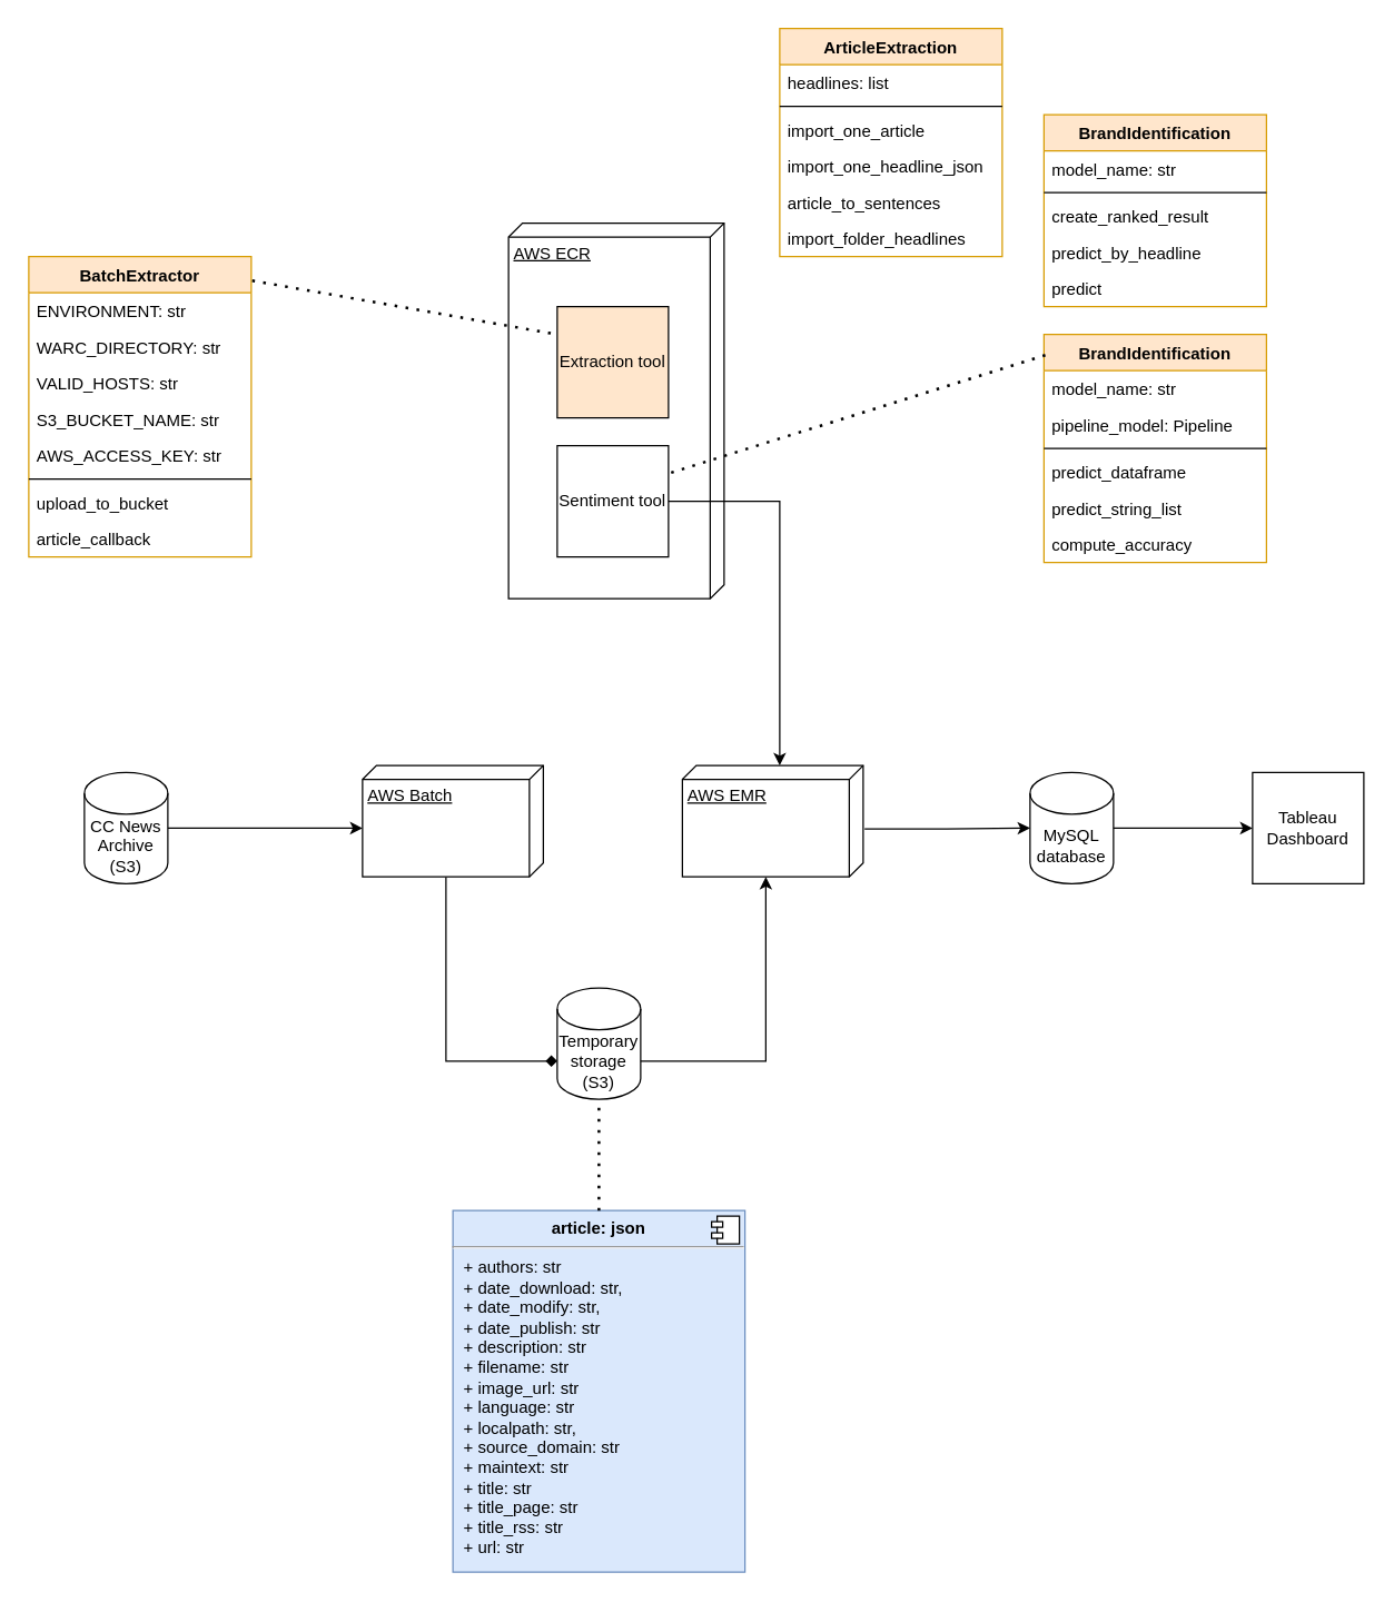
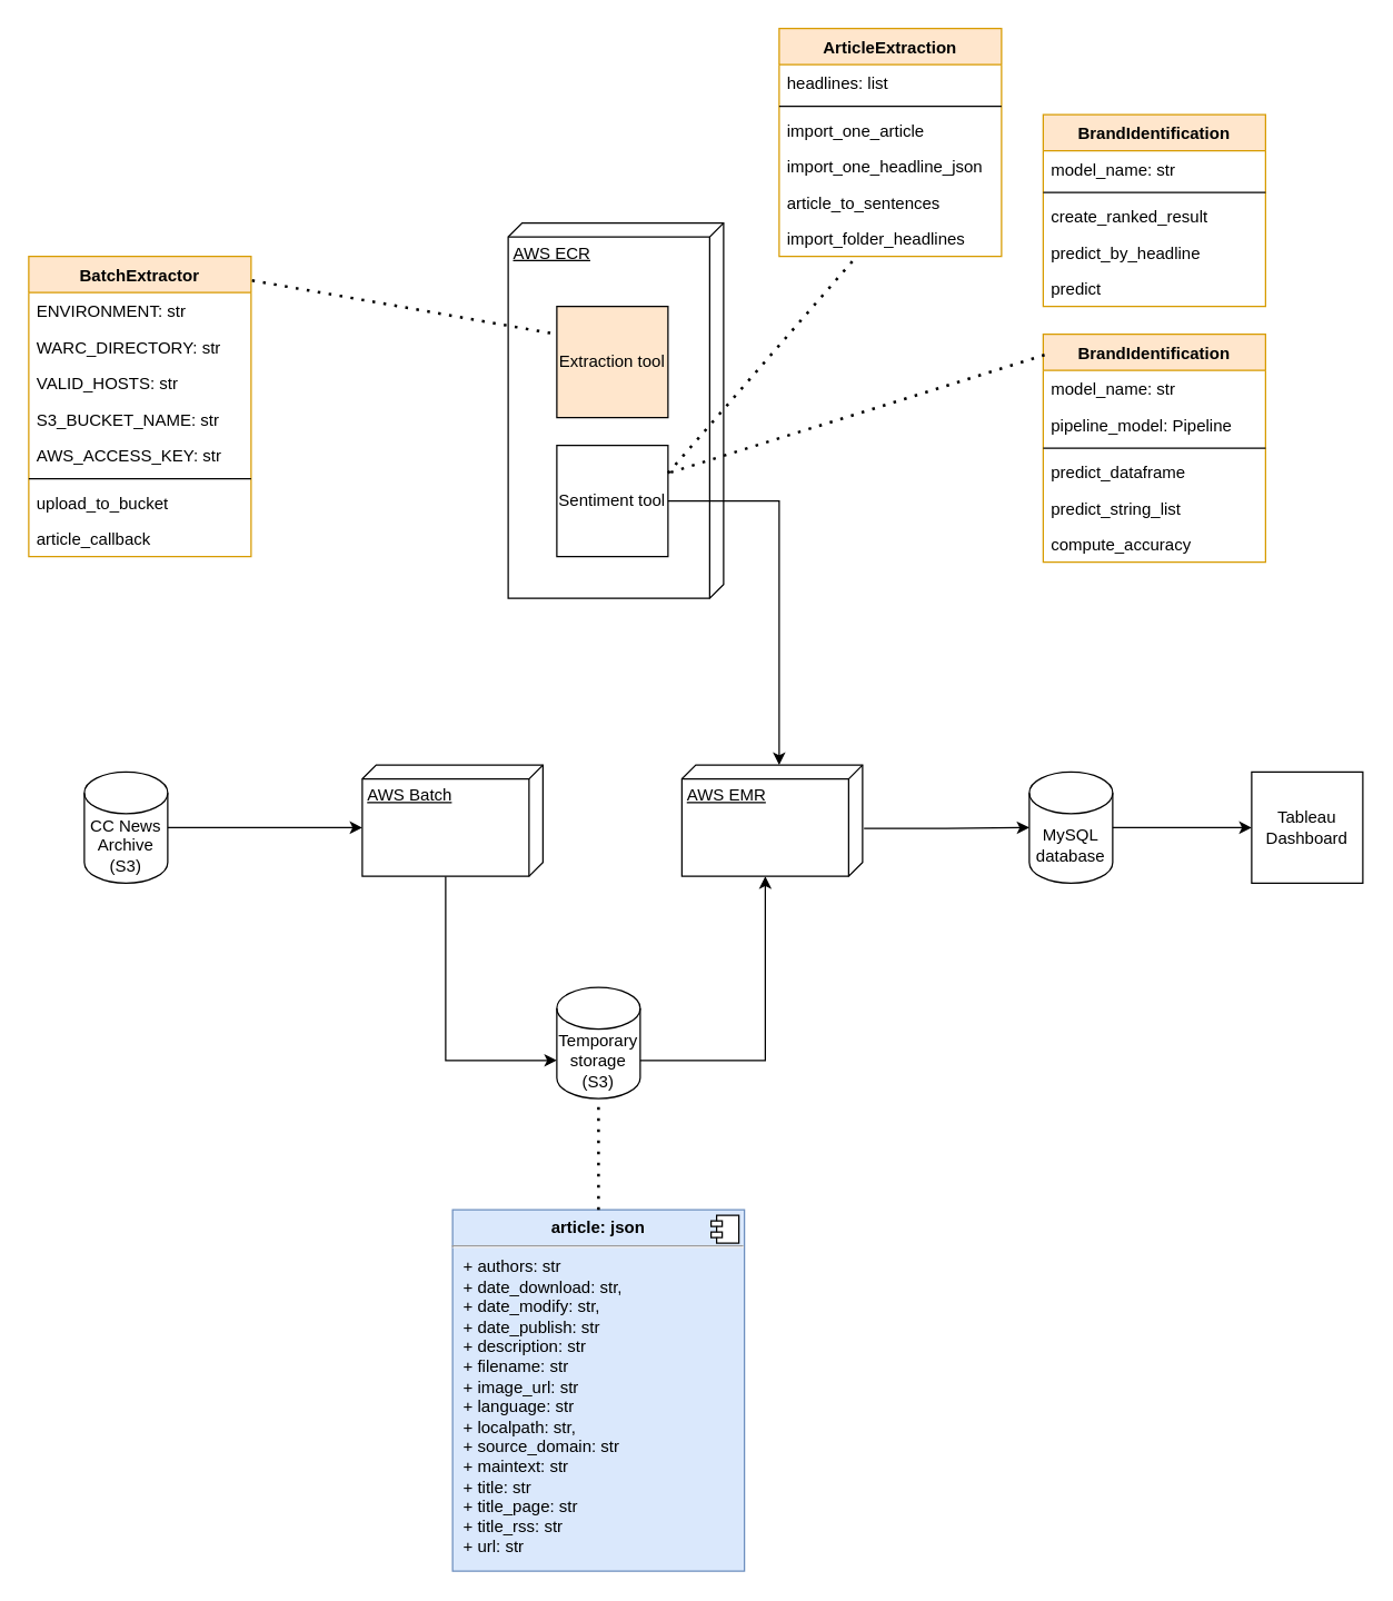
  <mxCell id="0" />
  <mxCell id="1" parent="0" />
  <mxCell id="2" value="AWS ECR" style="verticalAlign=top;align=left;spacingTop=8;spacingLeft=2;spacingRight=12;shape=cube;size=10;direction=south;fontStyle=4;html=1;fontColor=none;strokeColor=default;" vertex="1" parent="1"><mxGeometry x="365" y="160" width="155" height="270" as="geometry" /></mxCell>
  <mxCell id="3" value="Extraction tool" style="whiteSpace=wrap;html=1;aspect=fixed;fontColor=none;strokeColor=default;fillColor=#ffe6cc;" vertex="1" parent="1"><mxGeometry x="400" y="220" width="80" height="80" as="geometry" /></mxCell>
  <mxCell id="4" value="Sentiment tool" style="whiteSpace=wrap;html=1;aspect=fixed;fontColor=none;strokeColor=default;" vertex="1" parent="1"><mxGeometry x="400" y="320" width="80" height="80" as="geometry" /></mxCell>
  <mxCell id="5" value="BatchExtractor" style="swimlane;fontStyle=1;align=center;verticalAlign=top;childLayout=stackLayout;horizontal=1;startSize=26;horizontalStack=0;resizeParent=1;resizeParentMax=0;resizeLast=0;collapsible=1;marginBottom=0;strokeColor=#d79b00;fillColor=#ffe6cc;" vertex="1" parent="1"><mxGeometry x="20" y="184" width="160" height="216" as="geometry" /></mxCell>
  <mxCell id="6" value="ENVIRONMENT: str" style="text;strokeColor=none;fillColor=none;align=left;verticalAlign=top;spacingLeft=4;spacingRight=4;overflow=hidden;rotatable=0;points=[[0,0.5],[1,0.5]];portConstraint=eastwest;fontColor=none;" vertex="1" parent="5"><mxGeometry y="26" width="160" height="26" as="geometry" /></mxCell>
  <mxCell id="7" value="WARC_DIRECTORY: str" style="text;strokeColor=none;fillColor=none;align=left;verticalAlign=top;spacingLeft=4;spacingRight=4;overflow=hidden;rotatable=0;points=[[0,0.5],[1,0.5]];portConstraint=eastwest;fontColor=none;" vertex="1" parent="5"><mxGeometry y="52" width="160" height="26" as="geometry" /></mxCell>
  <mxCell id="8" value="VALID_HOSTS: str" style="text;strokeColor=none;fillColor=none;align=left;verticalAlign=top;spacingLeft=4;spacingRight=4;overflow=hidden;rotatable=0;points=[[0,0.5],[1,0.5]];portConstraint=eastwest;fontColor=none;" vertex="1" parent="5"><mxGeometry y="78" width="160" height="26" as="geometry" /></mxCell>
  <mxCell id="9" value="S3_BUCKET_NAME: str" style="text;strokeColor=none;fillColor=none;align=left;verticalAlign=top;spacingLeft=4;spacingRight=4;overflow=hidden;rotatable=0;points=[[0,0.5],[1,0.5]];portConstraint=eastwest;fontColor=none;" vertex="1" parent="5"><mxGeometry y="104" width="160" height="26" as="geometry" /></mxCell>
  <mxCell id="10" value="AWS_ACCESS_KEY: str" style="text;strokeColor=none;fillColor=none;align=left;verticalAlign=top;spacingLeft=4;spacingRight=4;overflow=hidden;rotatable=0;points=[[0,0.5],[1,0.5]];portConstraint=eastwest;fontColor=none;" vertex="1" parent="5"><mxGeometry y="130" width="160" height="26" as="geometry" /></mxCell>
  <mxCell id="11" value="" style="line;strokeWidth=1;fillColor=none;align=left;verticalAlign=middle;spacingTop=-1;spacingLeft=3;spacingRight=3;rotatable=0;labelPosition=right;points=[];portConstraint=eastwest;fontColor=none;" vertex="1" parent="5"><mxGeometry y="156" width="160" height="8" as="geometry" /></mxCell>
  <mxCell id="12" value="upload_to_bucket" style="text;strokeColor=none;fillColor=none;align=left;verticalAlign=top;spacingLeft=4;spacingRight=4;overflow=hidden;rotatable=0;points=[[0,0.5],[1,0.5]];portConstraint=eastwest;fontColor=none;" vertex="1" parent="5"><mxGeometry y="164" width="160" height="26" as="geometry" /></mxCell>
  <mxCell id="13" value="article_callback" style="text;strokeColor=none;fillColor=none;align=left;verticalAlign=top;spacingLeft=4;spacingRight=4;overflow=hidden;rotatable=0;points=[[0,0.5],[1,0.5]];portConstraint=eastwest;fontColor=none;" vertex="1" parent="5"><mxGeometry y="190" width="160" height="26" as="geometry" /></mxCell>
  <mxCell id="14" style="edgeStyle=orthogonalEdgeStyle;rounded=0;orthogonalLoop=1;jettySize=auto;html=1;fontColor=none;entryX=0;entryY=0;entryDx=45;entryDy=130;entryPerimeter=0;" edge="1" parent="1" source="15" target="23"><mxGeometry relative="1" as="geometry"><mxPoint x="230" y="610" as="targetPoint" /></mxGeometry></mxCell>
  <mxCell id="15" value="CC News Archive (S3)" style="shape=cylinder3;whiteSpace=wrap;html=1;boundedLbl=1;backgroundOutline=1;size=15;" vertex="1" parent="1"><mxGeometry x="60" y="555" width="60" height="80" as="geometry" /></mxCell>
  <mxCell id="16" value="Temporary storage (S3)" style="shape=cylinder3;whiteSpace=wrap;html=1;boundedLbl=1;backgroundOutline=1;size=15;" vertex="1" parent="1"><mxGeometry x="400" y="710" width="60" height="80" as="geometry" /></mxCell>
  <mxCell id="17" value="MySQL database" style="shape=cylinder3;whiteSpace=wrap;html=1;boundedLbl=1;backgroundOutline=1;size=15;" vertex="1" parent="1"><mxGeometry x="740" y="555" width="60" height="80" as="geometry" /></mxCell>
- <mxCell id="18" value="" style="endArrow=diamond;html=1;rounded=0;fontColor=none;entryX=0;entryY=0;entryDx=0;entryDy=52.5;entryPerimeter=0;exitX=0;exitY=0;exitDx=80;exitDy=70;exitPerimeter=0;edgeStyle=orthogonalEdgeStyle;" edge="1" parent="1" source="23" target="16"><mxGeometry width="50" height="50" relative="1" as="geometry"><mxPoint x="300" y="650" as="sourcePoint" /><mxPoint x="440" y="670" as="targetPoint" /></mxGeometry></mxCell>
+ <mxCell id="18" value="" style="endArrow=classic;html=1;rounded=0;fontColor=none;entryX=0;entryY=0;entryDx=0;entryDy=52.5;entryPerimeter=0;exitX=0;exitY=0;exitDx=80;exitDy=70;exitPerimeter=0;edgeStyle=orthogonalEdgeStyle;" edge="1" parent="1" source="23" target="16"><mxGeometry width="50" height="50" relative="1" as="geometry"><mxPoint x="300" y="650" as="sourcePoint" /><mxPoint x="440" y="670" as="targetPoint" /></mxGeometry></mxCell>
  <mxCell id="19" value="" style="endArrow=classic;html=1;rounded=0;fontColor=none;entryX=0;entryY=0;entryDx=80;entryDy=70;entryPerimeter=0;exitX=1;exitY=0;exitDx=0;exitDy=52.5;exitPerimeter=0;edgeStyle=orthogonalEdgeStyle;" edge="1" parent="1" source="16" target="24"><mxGeometry width="50" height="50" relative="1" as="geometry"><mxPoint x="310" y="660" as="sourcePoint" /><mxPoint x="560" y="650" as="targetPoint" /></mxGeometry></mxCell>
  <mxCell id="20" value="" style="endArrow=classic;html=1;rounded=0;fontColor=none;entryX=0;entryY=0.5;entryDx=0;entryDy=0;entryPerimeter=0;exitX=0.57;exitY=-0.008;exitDx=0;exitDy=0;exitPerimeter=0;edgeStyle=orthogonalEdgeStyle;" edge="1" parent="1" source="24" target="17"><mxGeometry width="50" height="50" relative="1" as="geometry"><mxPoint x="610" y="620" as="sourcePoint" /><mxPoint x="570" y="660" as="targetPoint" /></mxGeometry></mxCell>
  <mxCell id="21" value="Tableau Dashboard" style="whiteSpace=wrap;html=1;aspect=fixed;fontColor=none;" vertex="1" parent="1"><mxGeometry x="900" y="555" width="80" height="80" as="geometry" /></mxCell>
  <mxCell id="22" value="" style="endArrow=classic;html=1;rounded=0;fontColor=none;entryX=0;entryY=0.5;entryDx=0;entryDy=0;exitX=1;exitY=0.5;exitDx=0;exitDy=0;exitPerimeter=0;edgeStyle=orthogonalEdgeStyle;" edge="1" parent="1" source="17" target="21"><mxGeometry width="50" height="50" relative="1" as="geometry"><mxPoint x="620" y="630" as="sourcePoint" /><mxPoint x="740" y="630" as="targetPoint" /></mxGeometry></mxCell>
  <mxCell id="23" value="AWS Batch" style="verticalAlign=top;align=left;spacingTop=8;spacingLeft=2;spacingRight=12;shape=cube;size=10;direction=south;fontStyle=4;html=1;fontColor=none;strokeColor=default;" vertex="1" parent="1"><mxGeometry x="260" y="550" width="130" height="80" as="geometry" /></mxCell>
  <mxCell id="24" value="AWS EMR" style="verticalAlign=top;align=left;spacingTop=8;spacingLeft=2;spacingRight=12;shape=cube;size=10;direction=south;fontStyle=4;html=1;fontColor=none;strokeColor=default;" vertex="1" parent="1"><mxGeometry x="490" y="550" width="130" height="80" as="geometry" /></mxCell>
  <mxCell id="25" value="" style="endArrow=classic;html=1;rounded=0;fontColor=none;entryX=0;entryY=0;entryDx=0;entryDy=60;entryPerimeter=0;exitX=1;exitY=0.5;exitDx=0;exitDy=0;edgeStyle=orthogonalEdgeStyle;" edge="1" parent="1" source="4" target="24"><mxGeometry width="50" height="50" relative="1" as="geometry"><mxPoint x="410" y="270" as="sourcePoint" /><mxPoint x="340" y="560" as="targetPoint" /></mxGeometry></mxCell>
  <mxCell id="26" value="" style="endArrow=none;dashed=1;html=1;dashPattern=1 3;strokeWidth=2;rounded=0;fontColor=none;entryX=0;entryY=0.25;entryDx=0;entryDy=0;exitX=1.004;exitY=0.08;exitDx=0;exitDy=0;exitPerimeter=0;" edge="1" parent="1" source="5" target="3"><mxGeometry width="50" height="50" relative="1" as="geometry"><mxPoint x="410" y="520" as="sourcePoint" /><mxPoint x="460" y="470" as="targetPoint" /></mxGeometry></mxCell>
  <mxCell id="27" value="ArticleExtraction" style="swimlane;fontStyle=1;align=center;verticalAlign=top;childLayout=stackLayout;horizontal=1;startSize=26;horizontalStack=0;resizeParent=1;resizeParentMax=0;resizeLast=0;collapsible=1;marginBottom=0;strokeColor=#d79b00;fillColor=#ffe6cc;" vertex="1" parent="1"><mxGeometry x="560" y="20" width="160" height="164" as="geometry" /></mxCell>
  <mxCell id="28" value="headlines: list" style="text;strokeColor=none;fillColor=none;align=left;verticalAlign=top;spacingLeft=4;spacingRight=4;overflow=hidden;rotatable=0;points=[[0,0.5],[1,0.5]];portConstraint=eastwest;fontColor=none;" vertex="1" parent="27"><mxGeometry y="26" width="160" height="26" as="geometry" /></mxCell>
  <mxCell id="29" value="" style="line;strokeWidth=1;fillColor=none;align=left;verticalAlign=middle;spacingTop=-1;spacingLeft=3;spacingRight=3;rotatable=0;labelPosition=right;points=[];portConstraint=eastwest;fontColor=none;" vertex="1" parent="27"><mxGeometry y="52" width="160" height="8" as="geometry" /></mxCell>
  <mxCell id="30" value="import_one_article" style="text;strokeColor=none;fillColor=none;align=left;verticalAlign=top;spacingLeft=4;spacingRight=4;overflow=hidden;rotatable=0;points=[[0,0.5],[1,0.5]];portConstraint=eastwest;fontColor=none;" vertex="1" parent="27"><mxGeometry y="60" width="160" height="26" as="geometry" /></mxCell>
  <mxCell id="31" value="import_one_headline_json" style="text;strokeColor=none;fillColor=none;align=left;verticalAlign=top;spacingLeft=4;spacingRight=4;overflow=hidden;rotatable=0;points=[[0,0.5],[1,0.5]];portConstraint=eastwest;fontColor=none;" vertex="1" parent="27"><mxGeometry y="86" width="160" height="26" as="geometry" /></mxCell>
  <mxCell id="32" value="article_to_sentences" style="text;strokeColor=none;fillColor=none;align=left;verticalAlign=top;spacingLeft=4;spacingRight=4;overflow=hidden;rotatable=0;points=[[0,0.5],[1,0.5]];portConstraint=eastwest;fontColor=none;" vertex="1" parent="27"><mxGeometry y="112" width="160" height="26" as="geometry" /></mxCell>
  <mxCell id="33" value="import_folder_headlines" style="text;strokeColor=none;fillColor=none;align=left;verticalAlign=top;spacingLeft=4;spacingRight=4;overflow=hidden;rotatable=0;points=[[0,0.5],[1,0.5]];portConstraint=eastwest;fontColor=none;" vertex="1" parent="27"><mxGeometry y="138" width="160" height="26" as="geometry" /></mxCell>
  <mxCell id="34" value="BrandIdentification" style="swimlane;fontStyle=1;align=center;verticalAlign=top;childLayout=stackLayout;horizontal=1;startSize=26;horizontalStack=0;resizeParent=1;resizeParentMax=0;resizeLast=0;collapsible=1;marginBottom=0;strokeColor=#d79b00;fillColor=#ffe6cc;" vertex="1" parent="1"><mxGeometry x="750" y="82" width="160" height="138" as="geometry" /></mxCell>
  <mxCell id="35" value="model_name: str" style="text;strokeColor=none;fillColor=none;align=left;verticalAlign=top;spacingLeft=4;spacingRight=4;overflow=hidden;rotatable=0;points=[[0,0.5],[1,0.5]];portConstraint=eastwest;fontColor=none;" vertex="1" parent="34"><mxGeometry y="26" width="160" height="26" as="geometry" /></mxCell>
  <mxCell id="36" value="" style="line;strokeWidth=1;fillColor=none;align=left;verticalAlign=middle;spacingTop=-1;spacingLeft=3;spacingRight=3;rotatable=0;labelPosition=right;points=[];portConstraint=eastwest;fontColor=none;" vertex="1" parent="34"><mxGeometry y="52" width="160" height="8" as="geometry" /></mxCell>
  <mxCell id="37" value="create_ranked_result" style="text;strokeColor=none;fillColor=none;align=left;verticalAlign=top;spacingLeft=4;spacingRight=4;overflow=hidden;rotatable=0;points=[[0,0.5],[1,0.5]];portConstraint=eastwest;fontColor=none;" vertex="1" parent="34"><mxGeometry y="60" width="160" height="26" as="geometry" /></mxCell>
  <mxCell id="38" value="predict_by_headline" style="text;strokeColor=none;fillColor=none;align=left;verticalAlign=top;spacingLeft=4;spacingRight=4;overflow=hidden;rotatable=0;points=[[0,0.5],[1,0.5]];portConstraint=eastwest;fontColor=none;" vertex="1" parent="34"><mxGeometry y="86" width="160" height="26" as="geometry" /></mxCell>
  <mxCell id="39" value="predict" style="text;strokeColor=none;fillColor=none;align=left;verticalAlign=top;spacingLeft=4;spacingRight=4;overflow=hidden;rotatable=0;points=[[0,0.5],[1,0.5]];portConstraint=eastwest;fontColor=none;" vertex="1" parent="34"><mxGeometry y="112" width="160" height="26" as="geometry" /></mxCell>
  <mxCell id="40" value="BrandIdentification" style="swimlane;fontStyle=1;align=center;verticalAlign=top;childLayout=stackLayout;horizontal=1;startSize=26;horizontalStack=0;resizeParent=1;resizeParentMax=0;resizeLast=0;collapsible=1;marginBottom=0;strokeColor=#d79b00;fillColor=#ffe6cc;" vertex="1" parent="1"><mxGeometry x="750" y="240" width="160" height="164" as="geometry" /></mxCell>
  <mxCell id="41" value="model_name: str" style="text;strokeColor=none;fillColor=none;align=left;verticalAlign=top;spacingLeft=4;spacingRight=4;overflow=hidden;rotatable=0;points=[[0,0.5],[1,0.5]];portConstraint=eastwest;fontColor=none;" vertex="1" parent="40"><mxGeometry y="26" width="160" height="26" as="geometry" /></mxCell>
  <mxCell id="42" value="pipeline_model: Pipeline" style="text;strokeColor=none;fillColor=none;align=left;verticalAlign=top;spacingLeft=4;spacingRight=4;overflow=hidden;rotatable=0;points=[[0,0.5],[1,0.5]];portConstraint=eastwest;fontColor=none;" vertex="1" parent="40"><mxGeometry y="52" width="160" height="26" as="geometry" /></mxCell>
  <mxCell id="43" value="" style="line;strokeWidth=1;fillColor=none;align=left;verticalAlign=middle;spacingTop=-1;spacingLeft=3;spacingRight=3;rotatable=0;labelPosition=right;points=[];portConstraint=eastwest;fontColor=none;" vertex="1" parent="40"><mxGeometry y="78" width="160" height="8" as="geometry" /></mxCell>
  <mxCell id="44" value="predict_dataframe" style="text;strokeColor=none;fillColor=none;align=left;verticalAlign=top;spacingLeft=4;spacingRight=4;overflow=hidden;rotatable=0;points=[[0,0.5],[1,0.5]];portConstraint=eastwest;fontColor=none;" vertex="1" parent="40"><mxGeometry y="86" width="160" height="26" as="geometry" /></mxCell>
  <mxCell id="45" value="predict_string_list" style="text;strokeColor=none;fillColor=none;align=left;verticalAlign=top;spacingLeft=4;spacingRight=4;overflow=hidden;rotatable=0;points=[[0,0.5],[1,0.5]];portConstraint=eastwest;fontColor=none;" vertex="1" parent="40"><mxGeometry y="112" width="160" height="26" as="geometry" /></mxCell>
  <mxCell id="46" value="compute_accuracy" style="text;strokeColor=none;fillColor=none;align=left;verticalAlign=top;spacingLeft=4;spacingRight=4;overflow=hidden;rotatable=0;points=[[0,0.5],[1,0.5]];portConstraint=eastwest;fontColor=none;" vertex="1" parent="40"><mxGeometry y="138" width="160" height="26" as="geometry" /></mxCell>
+ <mxCell id="47" value="" style="endArrow=none;dashed=1;html=1;dashPattern=1 3;strokeWidth=2;rounded=0;fontColor=none;entryX=1;entryY=0.25;entryDx=0;entryDy=0;exitX=0.329;exitY=1.137;exitDx=0;exitDy=0;exitPerimeter=0;" edge="1" parent="1" source="33" target="4"><mxGeometry width="50" height="50" relative="1" as="geometry"><mxPoint x="190.64" y="211.28" as="sourcePoint" /><mxPoint x="410" y="250" as="targetPoint" /></mxGeometry></mxCell>
  <mxCell id="48" value="" style="endArrow=none;dashed=1;html=1;dashPattern=1 3;strokeWidth=2;rounded=0;fontColor=none;entryX=1;entryY=0.25;entryDx=0;entryDy=0;exitX=0.006;exitY=0.091;exitDx=0;exitDy=0;exitPerimeter=0;" edge="1" parent="1" source="40" target="4"><mxGeometry width="50" height="50" relative="1" as="geometry"><mxPoint x="760" y="217" as="sourcePoint" /><mxPoint x="490" y="350" as="targetPoint" /></mxGeometry></mxCell>
  <mxCell id="49" value="&lt;p style=&quot;margin: 0px ; margin-top: 6px ; text-align: center&quot;&gt;&lt;b&gt;article: json&lt;/b&gt;&lt;/p&gt;&lt;hr&gt;&lt;p style=&quot;margin: 0px ; margin-left: 8px&quot;&gt;+ authors: str&lt;br&gt;+ d&lt;span&gt;ate_download: str,&amp;nbsp;&lt;/span&gt;&lt;/p&gt;&lt;p style=&quot;margin: 0px ; margin-left: 8px&quot;&gt;&lt;span&gt;+ date_modify: str,&amp;nbsp;&lt;/span&gt;&lt;/p&gt;&lt;p style=&quot;margin: 0px ; margin-left: 8px&quot;&gt;&lt;span&gt;+ date_publish: str&lt;/span&gt;&lt;/p&gt;&lt;p style=&quot;margin: 0px ; margin-left: 8px&quot;&gt;&lt;span&gt;+ description: str&lt;/span&gt;&lt;/p&gt;&lt;p style=&quot;margin: 0px ; margin-left: 8px&quot;&gt;&lt;span&gt;+ filename: str&lt;/span&gt;&lt;/p&gt;&lt;p style=&quot;margin: 0px ; margin-left: 8px&quot;&gt;&lt;span&gt;+ image_url: str&lt;/span&gt;&lt;/p&gt;&lt;p style=&quot;margin: 0px ; margin-left: 8px&quot;&gt;&lt;span&gt;+ language: str&lt;/span&gt;&lt;/p&gt;&lt;p style=&quot;margin: 0px ; margin-left: 8px&quot;&gt;&lt;span&gt;+ localpath: str,&amp;nbsp;&lt;/span&gt;&lt;/p&gt;&lt;p style=&quot;margin: 0px ; margin-left: 8px&quot;&gt;&lt;span&gt;+ source_domain: str&amp;nbsp;&lt;/span&gt;&lt;/p&gt;&lt;p style=&quot;margin: 0px ; margin-left: 8px&quot;&gt;&lt;span&gt;+ maintext: str&lt;/span&gt;&lt;/p&gt;&lt;p style=&quot;margin: 0px ; margin-left: 8px&quot;&gt;&lt;span&gt;+ title: str&lt;/span&gt;&lt;/p&gt;&lt;p style=&quot;margin: 0px ; margin-left: 8px&quot;&gt;&lt;span&gt;+ title_page: str&lt;/span&gt;&lt;/p&gt;&lt;p style=&quot;margin: 0px ; margin-left: 8px&quot;&gt;&lt;span&gt;+ title_rss: str&lt;/span&gt;&lt;/p&gt;&lt;p style=&quot;margin: 0px ; margin-left: 8px&quot;&gt;&lt;span&gt;+ url: str&lt;/span&gt;&lt;/p&gt;" style="align=left;overflow=fill;html=1;dropTarget=0;strokeColor=#6c8ebf;fillColor=#dae8fc;" vertex="1" parent="1"><mxGeometry x="325" y="870" width="210" height="260" as="geometry" /></mxCell>
  <mxCell id="50" value="" style="shape=component;jettyWidth=8;jettyHeight=4;fontColor=none;strokeColor=default;" vertex="1" parent="49"><mxGeometry x="1" width="20" height="20" relative="1" as="geometry"><mxPoint x="-24" y="4" as="offset" /></mxGeometry></mxCell>
  <mxCell id="51" value="" style="endArrow=none;dashed=1;html=1;dashPattern=1 3;strokeWidth=2;rounded=0;fontColor=none;entryX=0.5;entryY=1;entryDx=0;entryDy=0;exitX=0.5;exitY=0;exitDx=0;exitDy=0;entryPerimeter=0;" edge="1" parent="1" source="49" target="16"><mxGeometry width="50" height="50" relative="1" as="geometry"><mxPoint x="190.64" y="211.28" as="sourcePoint" /><mxPoint x="410" y="250" as="targetPoint" /></mxGeometry></mxCell>
